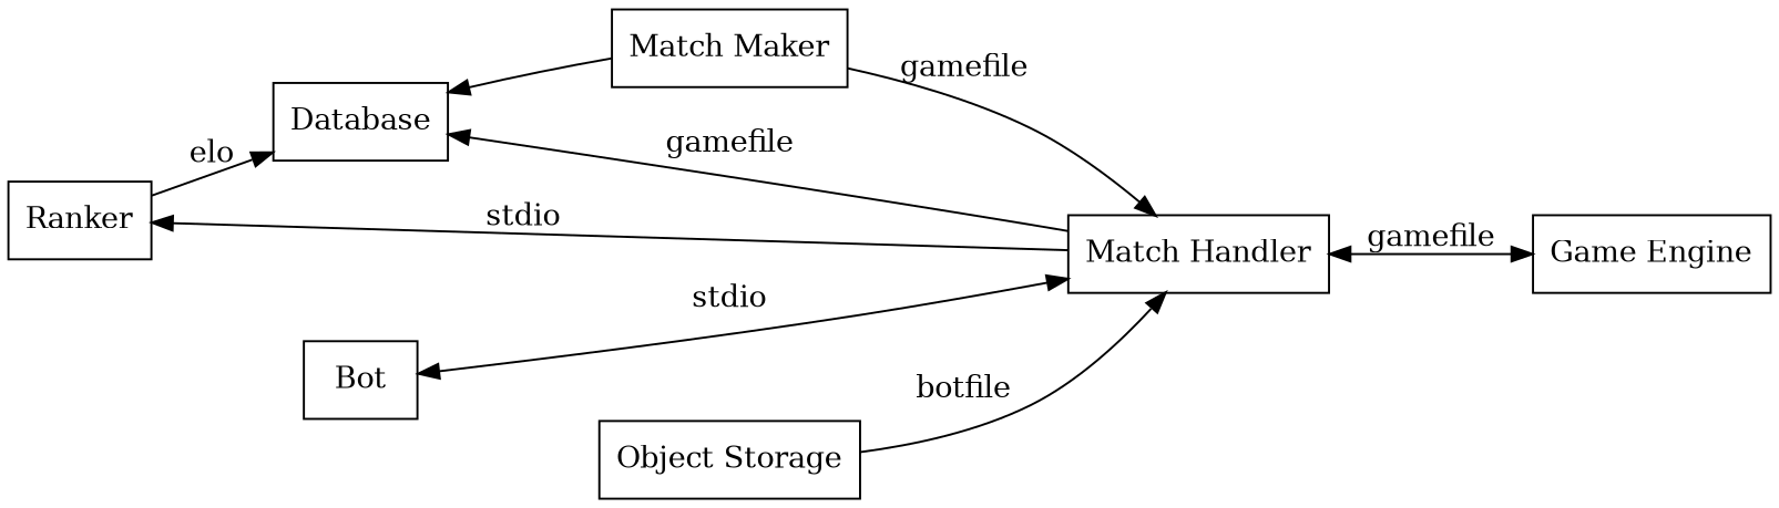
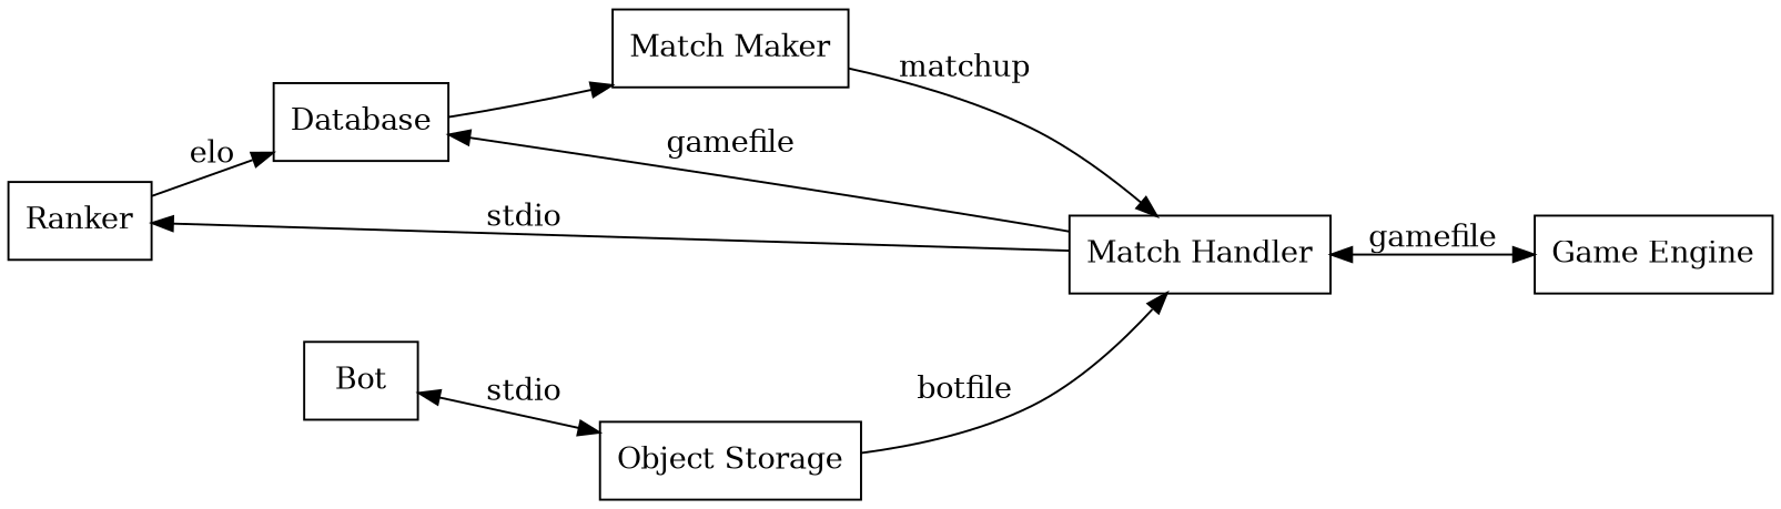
  digraph {
    rankdir=LR
    node [shape=record]
    n1 [label=Ranker]
    n2 [label=Database]
    n3 [label="Match Maker"]
    n4 [label="Match Handler"]
    n5 [label="Object Storage"]
    n6 [label="Game Engine"]
    n7 [label=Bot]
    n1 -> n2 [label=elo]
-   n3 -> n2
-   n3 -> n4 [label=gamefile]
+   n2 -> n3
+   n3 -> n4 [label=matchup]
    n4 -> n1 [label=stdio]
    n4 -> n2 [label=gamefile]
    n4 -> n6 [dir=both label=gamefile]
    n5 -> n4 [label=botfile]
-   n7 -> n4 [dir=both label=stdio]
+   n7 -> n5 [dir=both label=stdio]
  }
